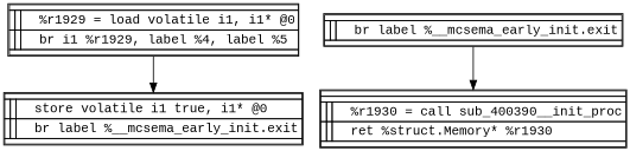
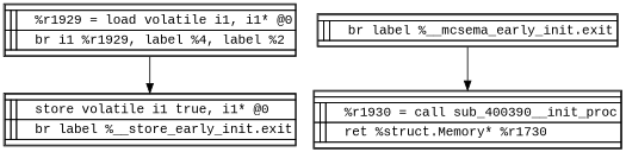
  digraph {
    fontname="Liberation Mono"
    node [fontname="Liberation Mono" labeljust=l margin=0 nojustify=false shape=none]
    edge [fontname="Liberation Mono"]
-   n1 [label=<<table cellspacing="0"> <tr><td align="left" colspan="3"></td></tr> <tr><td align="left"></td><td></td><td align="left">  %r1929 = load volatile i1, i1* @0</td></tr> <tr><td align="left"></td><td></td><td align="left">  br i1 %r1929, label %4, label %5</td></tr> <tr><td align="left" colspan="3"></td></tr> </table>>]
-   n2 [label=<<table cellspacing="0"> <tr><td align="left" colspan="3"></td></tr> <tr><td align="left"></td><td></td><td align="left">  store volatile i1 true, i1* @0</td></tr> <tr><td align="left"></td><td></td><td align="left">  br label %__mcsema_early_init.exit</td></tr> <tr><td align="left" colspan="3"></td></tr> </table>>]
+   n1 [label=<<table cellspacing="0"> <tr><td align="left" colspan="3"></td></tr> <tr><td align="left"></td><td></td><td align="left">  %r1929 = load volatile i1, i1* @0</td></tr> <tr><td align="left"></td><td></td><td align="left">  br i1 %r1929, label %4, label %2</td></tr> <tr><td align="left" colspan="3"></td></tr> </table>>]
+   n2 [label=<<table cellspacing="0"> <tr><td align="left" colspan="3"></td></tr> <tr><td align="left"></td><td></td><td align="left">  store volatile i1 true, i1* @0</td></tr> <tr><td align="left"></td><td></td><td align="left">  br label %__store_early_init.exit</td></tr> <tr><td align="left" colspan="3"></td></tr> </table>>]
    n3 [label=<<table cellspacing="0"> <tr><td align="left" colspan="3"></td></tr> <tr><td align="left"></td><td></td><td align="left">  br label %__mcsema_early_init.exit</td></tr> <tr><td align="left" colspan="3"></td></tr> </table>>]
-   n4 [label=<<table cellspacing="0"> <tr><td align="left" colspan="3"></td></tr> <tr><td align="left" colspan="3"></td></tr> <tr><td align="left"></td><td></td><td align="left">  %r1930 = call sub_400390__init_proc</td></tr> <tr><td align="left"></td><td></td><td align="left">  ret %struct.Memory* %r1930</td></tr> <tr><td align="left" colspan="3"></td></tr> </table>>]
+   n4 [label=<<table cellspacing="0"> <tr><td align="left" colspan="3"></td></tr> <tr><td align="left" colspan="3"></td></tr> <tr><td align="left"></td><td></td><td align="left">  %r1930 = call sub_400390__init_proc</td></tr> <tr><td align="left"></td><td></td><td align="left">  ret %struct.Memory* %r1730</td></tr> <tr><td align="left" colspan="3"></td></tr> </table>>]
    n1 -> n2
    n3 -> n4
  }
